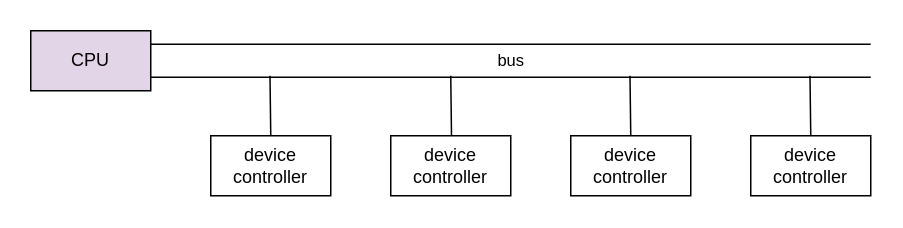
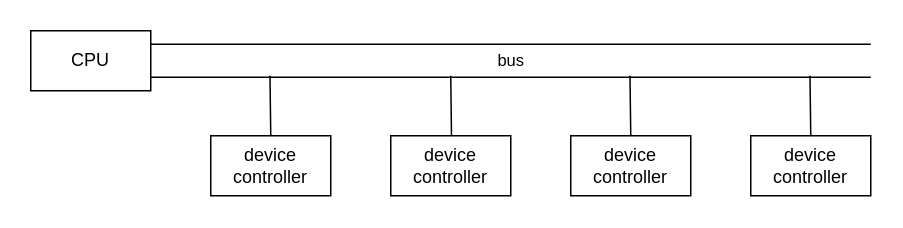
  <mxCell id="0" />
  <mxCell id="1" parent="0" />
- <mxCell id="2" value="CPU" style="rounded=0;whiteSpace=wrap;html=1;fillColor=#e1d5e7;" parent="1" vertex="1"><mxGeometry x="20" y="20" width="80" height="40" as="geometry" /></mxCell>
+ <mxCell id="2" value="CPU" style="rounded=0;whiteSpace=wrap;html=1;" parent="1" vertex="1"><mxGeometry x="20" y="20" width="80" height="40" as="geometry" /></mxCell>
  <mxCell id="3" value="device controller" style="rounded=0;whiteSpace=wrap;html=1;" parent="1" vertex="1"><mxGeometry x="140" y="90" width="80" height="40" as="geometry" /></mxCell>
  <mxCell id="4" value="device controller" style="rounded=0;whiteSpace=wrap;html=1;" parent="1" vertex="1"><mxGeometry x="380" y="90" width="80" height="40" as="geometry" /></mxCell>
  <mxCell id="5" value="device controller" style="rounded=0;whiteSpace=wrap;html=1;" parent="1" vertex="1"><mxGeometry x="260" y="90" width="80" height="40" as="geometry" /></mxCell>
  <mxCell id="6" value="bus" style="shape=link;html=1;rounded=0;width=22;" parent="1" edge="1"><mxGeometry width="100" relative="1" as="geometry"><mxPoint x="100" y="40" as="sourcePoint" /><mxPoint x="580" y="40" as="targetPoint" /></mxGeometry></mxCell>
  <mxCell id="7" value="" style="endArrow=none;html=1;rounded=0;" parent="1" edge="1"><mxGeometry width="50" height="50" relative="1" as="geometry"><mxPoint x="180" y="90" as="sourcePoint" /><mxPoint x="179.5" y="50" as="targetPoint" /></mxGeometry></mxCell>
  <mxCell id="8" value="" style="endArrow=none;html=1;rounded=0;" parent="1" edge="1"><mxGeometry width="50" height="50" relative="1" as="geometry"><mxPoint x="300.5" y="90" as="sourcePoint" /><mxPoint x="300" y="50" as="targetPoint" /></mxGeometry></mxCell>
  <mxCell id="9" value="" style="endArrow=none;html=1;rounded=0;" parent="1" edge="1"><mxGeometry width="50" height="50" relative="1" as="geometry"><mxPoint x="420" y="90" as="sourcePoint" /><mxPoint x="419.5" y="50" as="targetPoint" /></mxGeometry></mxCell>
  <mxCell id="10" value="device controller" style="rounded=0;whiteSpace=wrap;html=1;" parent="1" vertex="1"><mxGeometry x="500" y="90" width="80" height="40" as="geometry" /></mxCell>
  <mxCell id="11" value="" style="endArrow=none;html=1;rounded=0;" parent="1" edge="1"><mxGeometry width="50" height="50" relative="1" as="geometry"><mxPoint x="540" y="90" as="sourcePoint" /><mxPoint x="539.5" y="50" as="targetPoint" /></mxGeometry></mxCell>
